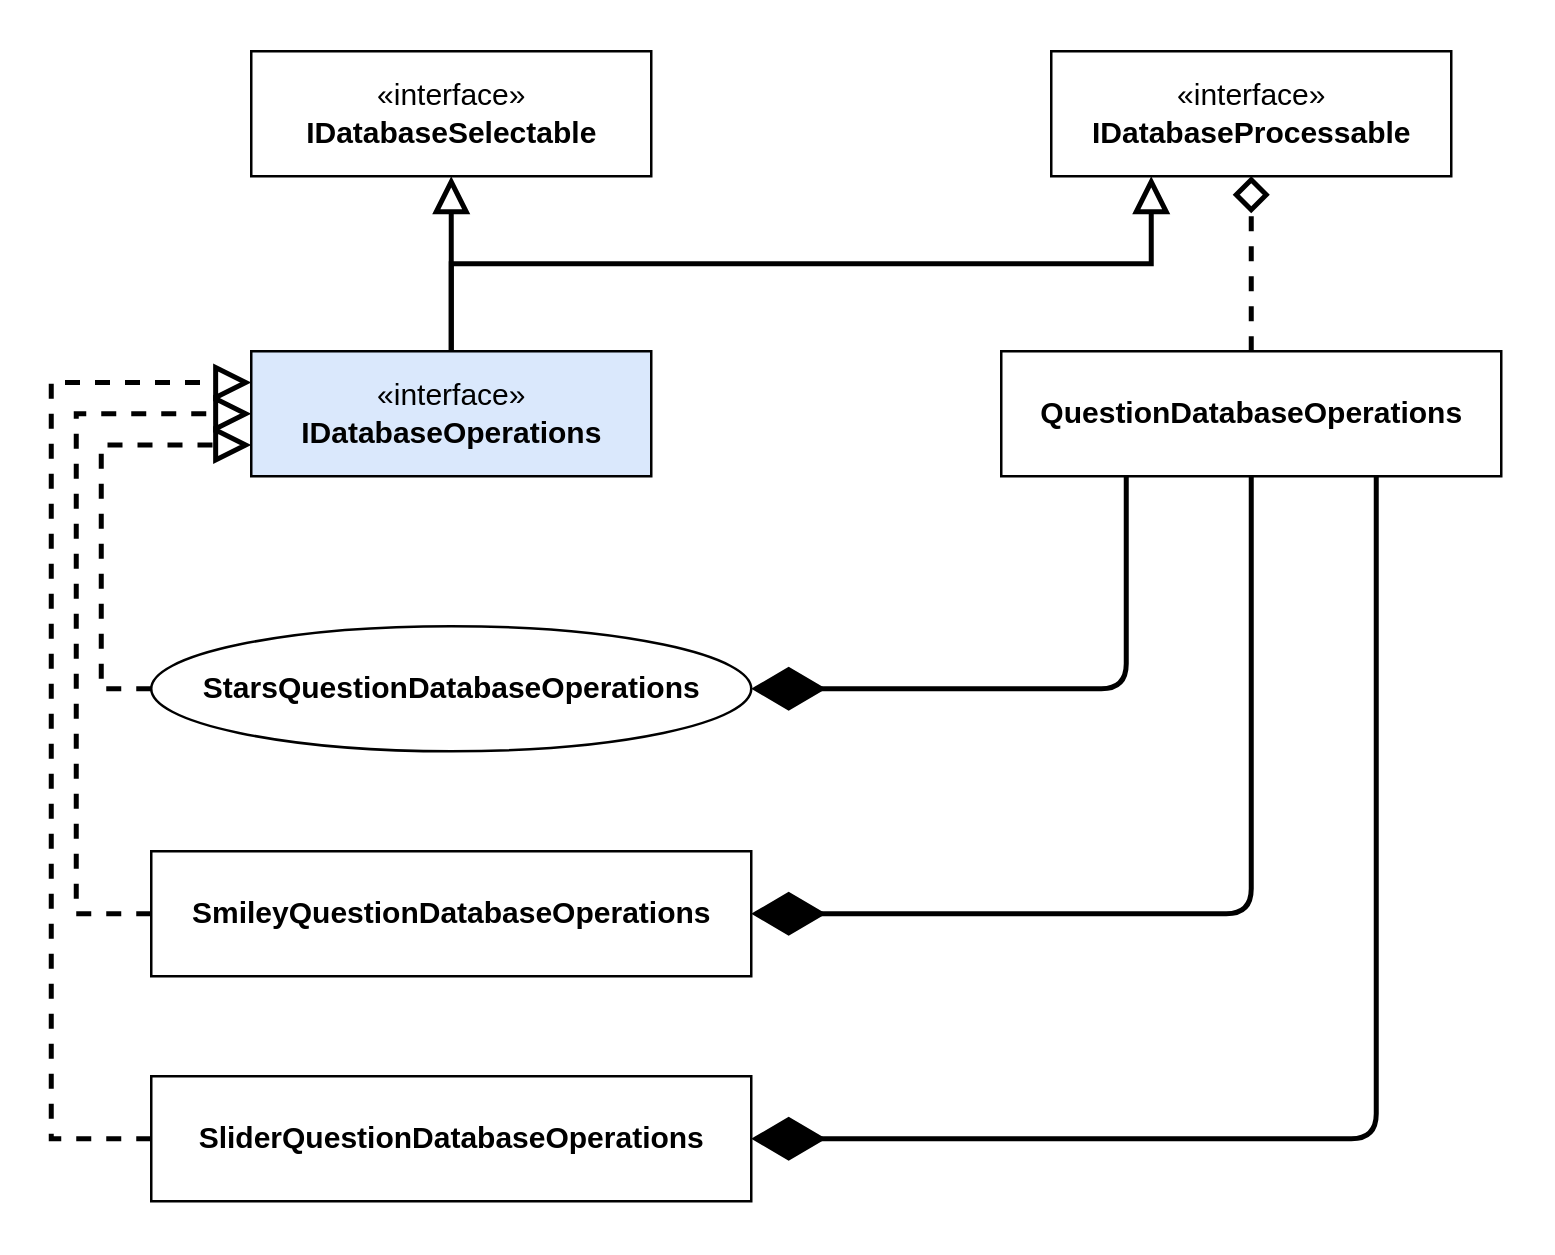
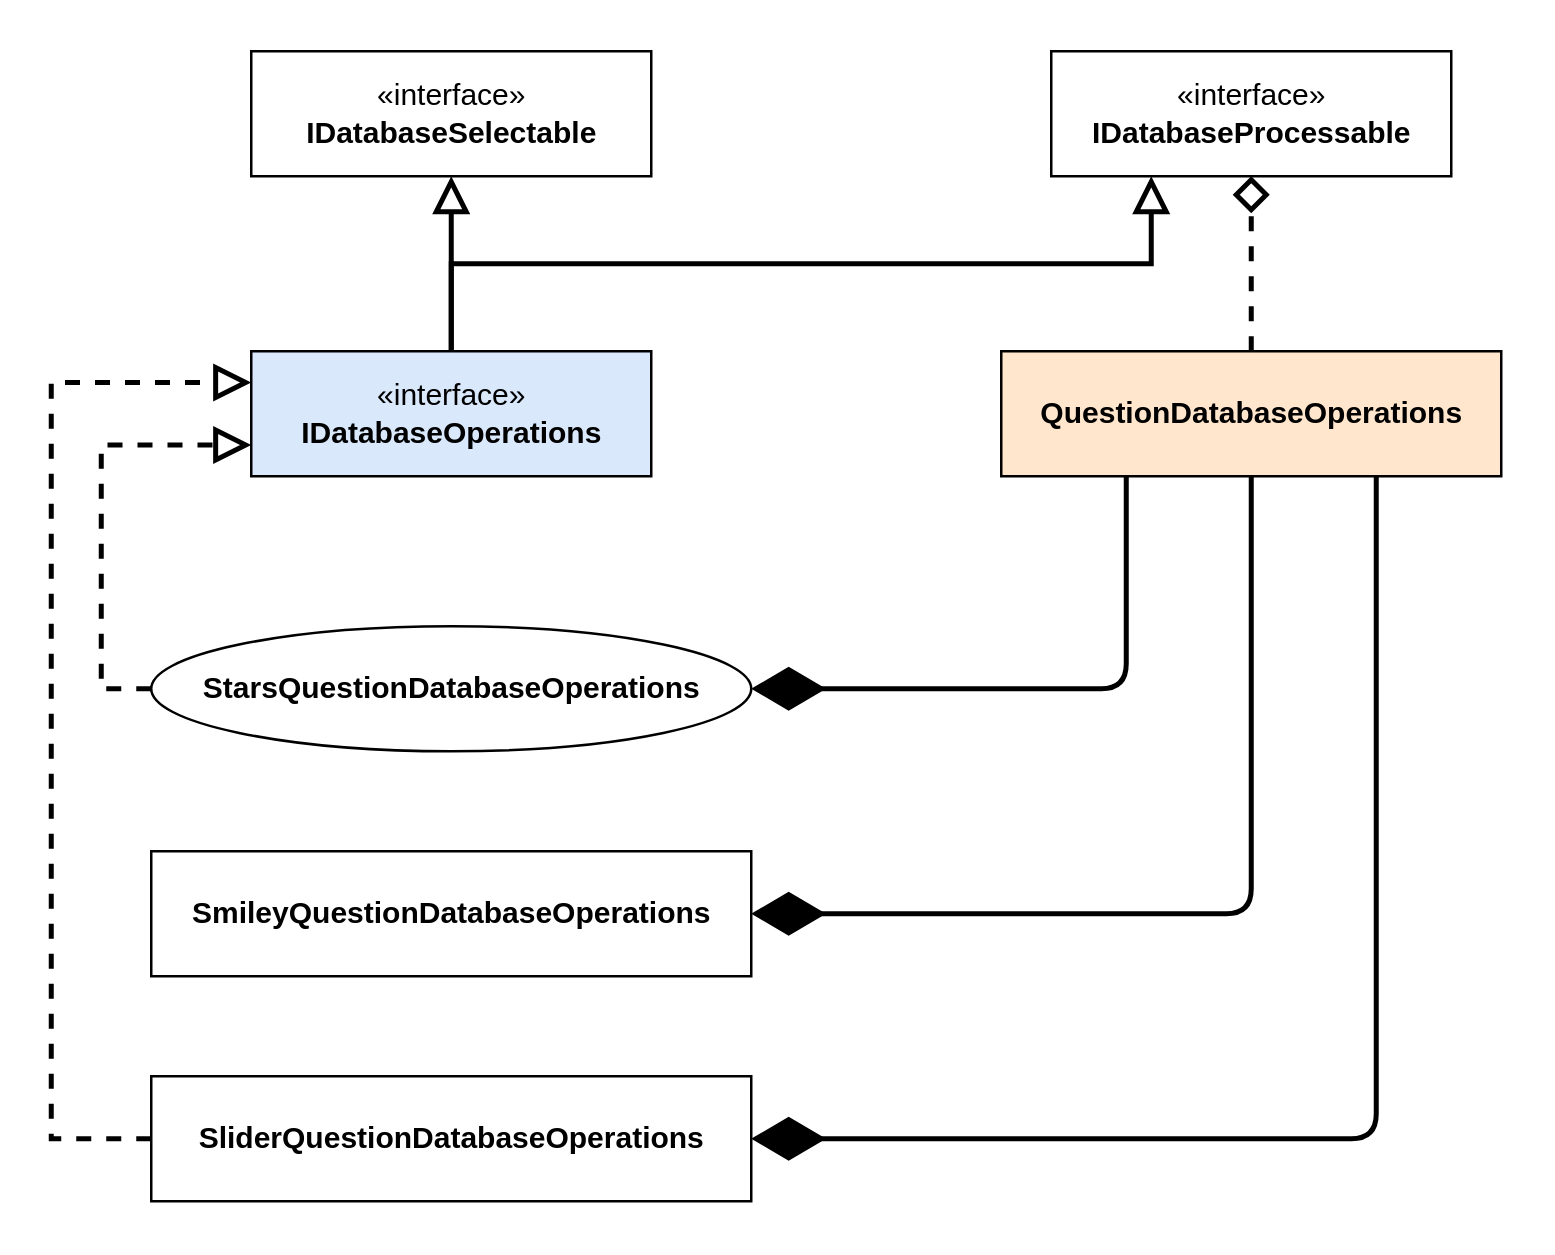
  <mxCell id="0" />
  <mxCell id="1" parent="0" />
  <mxCell id="2" value="«interface»&lt;br&gt;&lt;b&gt;IDatabaseSelectable&lt;/b&gt;" style="html=1;" vertex="1" parent="1"><mxGeometry x="100" y="20" width="160" height="50" as="geometry" /></mxCell>
  <mxCell id="3" value="«interface»&lt;br&gt;&lt;b&gt;IDatabaseProcessable&lt;/b&gt;" style="html=1;" vertex="1" parent="1"><mxGeometry x="420" y="20" width="160" height="50" as="geometry" /></mxCell>
  <mxCell id="4" style="edgeStyle=orthogonalEdgeStyle;rounded=0;orthogonalLoop=1;jettySize=auto;html=1;exitX=0.5;exitY=0;exitDx=0;exitDy=0;entryX=0.5;entryY=1;entryDx=0;entryDy=0;strokeWidth=2;endArrow=block;endFill=0;endSize=10;" edge="1" parent="1" source="6" target="2"><mxGeometry relative="1" as="geometry" /></mxCell>
  <mxCell id="5" style="edgeStyle=orthogonalEdgeStyle;rounded=0;orthogonalLoop=1;jettySize=auto;html=1;exitX=0.5;exitY=0;exitDx=0;exitDy=0;entryX=0.25;entryY=1;entryDx=0;entryDy=0;endArrow=block;endFill=0;endSize=10;strokeWidth=2;" edge="1" parent="1" source="6" target="3"><mxGeometry relative="1" as="geometry" /></mxCell>
  <mxCell id="6" value="«interface»&lt;br&gt;&lt;b&gt;IDatabaseOperations&lt;/b&gt;" style="html=1;fillColor=#dae8fc;" vertex="1" parent="1"><mxGeometry x="100" y="140" width="160" height="50" as="geometry" /></mxCell>
  <mxCell id="7" style="edgeStyle=orthogonalEdgeStyle;rounded=0;orthogonalLoop=1;jettySize=auto;html=1;entryX=0.5;entryY=1;entryDx=0;entryDy=0;endArrow=diamond;endFill=0;endSize=10;strokeWidth=2;dashed=1;" edge="1" parent="1" source="8" target="3"><mxGeometry relative="1" as="geometry" /></mxCell>
- <mxCell id="8" value="&lt;b&gt;QuestionDatabaseOperations&lt;/b&gt;" style="html=1;" vertex="1" parent="1"><mxGeometry x="400" y="140" width="200" height="50" as="geometry" /></mxCell>
+ <mxCell id="8" value="&lt;b&gt;QuestionDatabaseOperations&lt;/b&gt;" style="html=1;fillColor=#ffe6cc;" vertex="1" parent="1"><mxGeometry x="400" y="140" width="200" height="50" as="geometry" /></mxCell>
  <mxCell id="9" style="edgeStyle=orthogonalEdgeStyle;rounded=0;orthogonalLoop=1;jettySize=auto;html=1;exitX=0;exitY=0.5;exitDx=0;exitDy=0;entryX=0;entryY=0.75;entryDx=0;entryDy=0;dashed=1;endArrow=block;endFill=0;endSize=10;strokeWidth=2;" edge="1" parent="1" source="10" target="6"><mxGeometry relative="1" as="geometry" /></mxCell>
  <mxCell id="10" value="&lt;b&gt;StarsQuestionDatabaseOperations&lt;/b&gt;" style="ellipse;html=1;" vertex="1" parent="1"><mxGeometry x="60" y="250" width="240" height="50" as="geometry" /></mxCell>
  <mxCell id="11" style="edgeStyle=orthogonalEdgeStyle;rounded=0;orthogonalLoop=1;jettySize=auto;html=1;exitX=0;exitY=0.5;exitDx=0;exitDy=0;entryX=0;entryY=0.25;entryDx=0;entryDy=0;dashed=1;endArrow=block;endFill=0;endSize=10;strokeWidth=2;" edge="1" parent="1" source="12" target="6"><mxGeometry relative="1" as="geometry"><Array as="points"><mxPoint x="20" y="455" /><mxPoint x="20" y="153" /></Array></mxGeometry></mxCell>
  <mxCell id="12" value="&lt;b&gt;SliderQuestionDatabaseOperations&lt;/b&gt;" style="html=1;" vertex="1" parent="1"><mxGeometry x="60" y="430" width="240" height="50" as="geometry" /></mxCell>
- <mxCell id="13" style="edgeStyle=orthogonalEdgeStyle;rounded=0;orthogonalLoop=1;jettySize=auto;html=1;exitX=0;exitY=0.5;exitDx=0;exitDy=0;entryX=0;entryY=0.5;entryDx=0;entryDy=0;dashed=1;endArrow=block;endFill=0;endSize=10;strokeWidth=2;" edge="1" parent="1" source="14" target="6"><mxGeometry relative="1" as="geometry"><Array as="points"><mxPoint x="30" y="365" /><mxPoint x="30" y="165" /></Array></mxGeometry></mxCell>
  <mxCell id="14" value="&lt;b&gt;SmileyQuestionDatabaseOperations&lt;/b&gt;" style="html=1;" vertex="1" parent="1"><mxGeometry x="60" y="340" width="240" height="50" as="geometry" /></mxCell>
  <mxCell id="15" value="" style="endArrow=diamondThin;endFill=1;endSize=24;html=1;entryX=1;entryY=0.5;entryDx=0;entryDy=0;edgeStyle=orthogonalEdgeStyle;strokeWidth=2;exitX=0.25;exitY=1;exitDx=0;exitDy=0;" edge="1" parent="1" source="8" target="10"><mxGeometry width="160" relative="1" as="geometry"><mxPoint x="440" y="310" as="sourcePoint" /><mxPoint x="465" y="155" as="targetPoint" /></mxGeometry></mxCell>
  <mxCell id="16" value="" style="endArrow=diamondThin;endFill=1;endSize=24;html=1;entryX=1;entryY=0.5;entryDx=0;entryDy=0;edgeStyle=orthogonalEdgeStyle;strokeWidth=2;exitX=0.5;exitY=1;exitDx=0;exitDy=0;" edge="1" parent="1" source="8" target="14"><mxGeometry width="160" relative="1" as="geometry"><mxPoint x="460" y="200" as="sourcePoint" /><mxPoint x="310" y="285" as="targetPoint" /></mxGeometry></mxCell>
  <mxCell id="17" value="" style="endArrow=diamondThin;endFill=1;endSize=24;html=1;entryX=1;entryY=0.5;entryDx=0;entryDy=0;edgeStyle=orthogonalEdgeStyle;strokeWidth=2;exitX=0.75;exitY=1;exitDx=0;exitDy=0;" edge="1" parent="1" source="8" target="12"><mxGeometry width="160" relative="1" as="geometry"><mxPoint x="470" y="210" as="sourcePoint" /><mxPoint x="320" y="295" as="targetPoint" /></mxGeometry></mxCell>
